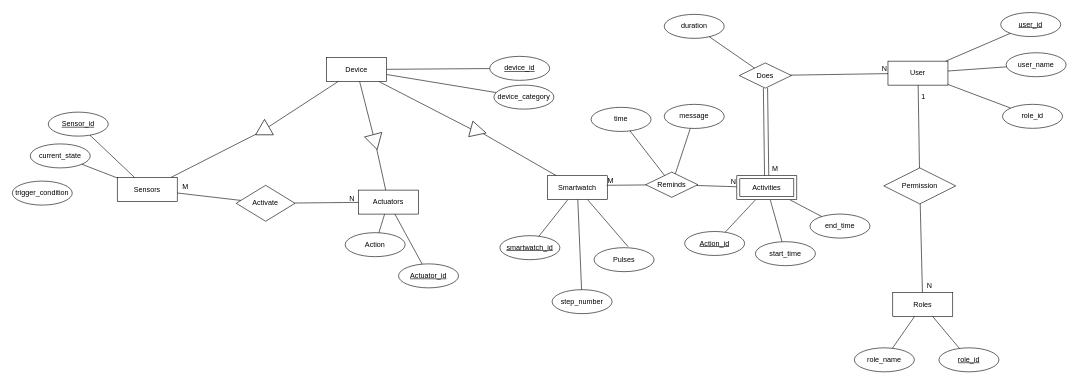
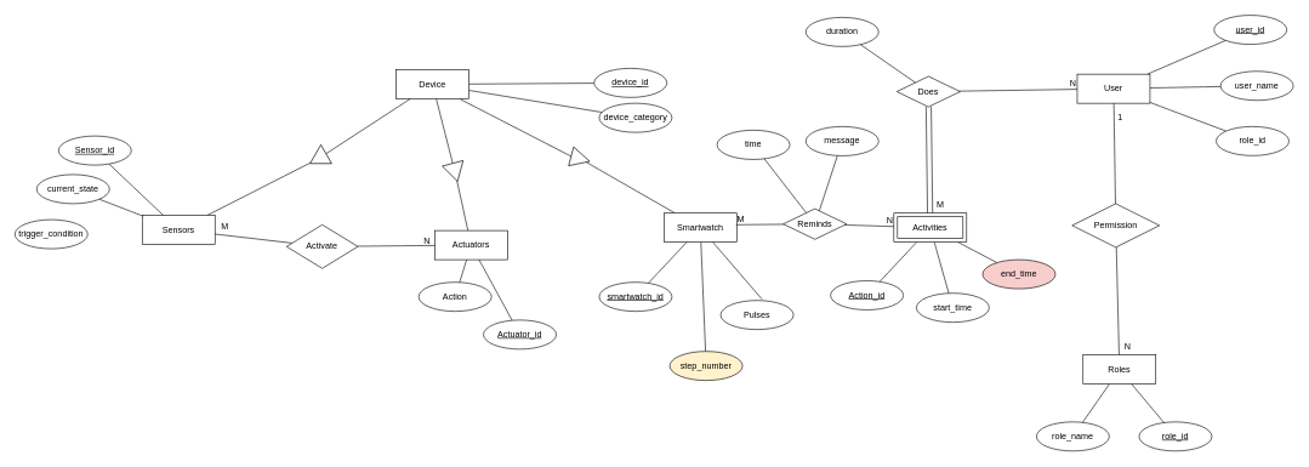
  <mxCell id="0" />
  <mxCell id="1" parent="0" />
  <mxCell id="2" value="" style="endArrow=none;html=1;rounded=0;fontSize=12;startSize=8;endSize=8;curved=1;" edge="1" parent="1" source="6" target="5"><mxGeometry relative="1" as="geometry"><mxPoint x="668" y="181" as="sourcePoint" /><mxPoint x="777" y="155" as="targetPoint" /><Array as="points" /></mxGeometry></mxCell>
  <mxCell id="3" value="" style="endArrow=none;html=1;rounded=0;fontSize=12;startSize=8;endSize=8;curved=1;" edge="1" parent="1" source="6" target="4"><mxGeometry relative="1" as="geometry"><mxPoint x="668" y="211" as="sourcePoint" /><mxPoint x="740" y="239" as="targetPoint" /><Array as="points" /></mxGeometry></mxCell>
  <mxCell id="4" value="device_category" style="ellipse;whiteSpace=wrap;html=1;align=center;" vertex="1" parent="1"><mxGeometry x="823" width="100" height="40" as="geometry" y="141" /></mxCell>
  <mxCell id="5" value="&lt;span style=&quot;text-decoration: none;&quot;&gt;device_id&lt;/span&gt;" style="ellipse;whiteSpace=wrap;html=1;align=center;fontStyle=4;" vertex="1" parent="1"><mxGeometry x="816" y="93" width="100" height="40" as="geometry" /></mxCell>
  <mxCell id="6" value="Device" style="whiteSpace=wrap;html=1;align=center;" vertex="1" parent="1"><mxGeometry x="544" y="95" width="100" height="40" as="geometry" /></mxCell>
  <mxCell id="7" value="" style="endArrow=none;html=1;rounded=0;fontSize=12;startSize=8;endSize=8;curved=1;" edge="1" parent="1" source="33" target="10"><mxGeometry relative="1" as="geometry"><mxPoint x="576" y="216" as="sourcePoint" /><mxPoint x="397" y="326" as="targetPoint" /></mxGeometry></mxCell>
  <mxCell id="8" value="" style="endArrow=none;html=1;rounded=0;fontSize=12;startSize=8;endSize=8;curved=1;" edge="1" parent="1" source="35" target="11"><mxGeometry relative="1" as="geometry"><mxPoint x="612" y="211" as="sourcePoint" /><mxPoint x="610" y="468" as="targetPoint" /></mxGeometry></mxCell>
  <mxCell id="9" value="" style="endArrow=none;html=1;rounded=0;fontSize=12;startSize=8;endSize=8;curved=1;" edge="1" parent="1" source="36" target="17"><mxGeometry relative="1" as="geometry"><mxPoint x="646" y="216" as="sourcePoint" /><mxPoint x="744" y="446" as="targetPoint" /></mxGeometry></mxCell>
  <mxCell id="10" value="Sensors" style="whiteSpace=wrap;html=1;align=center;" vertex="1" parent="1"><mxGeometry x="195" y="295" width="100" height="40" as="geometry" /></mxCell>
  <mxCell id="11" value="Actuators" style="whiteSpace=wrap;html=1;align=center;" vertex="1" parent="1"><mxGeometry x="597" y="316" width="100" height="40" as="geometry" /></mxCell>
  <mxCell id="12" value="" style="endArrow=none;html=1;rounded=0;fontSize=12;startSize=8;endSize=8;curved=1;" edge="1" parent="1" source="10" target="16"><mxGeometry relative="1" as="geometry"><mxPoint x="324" y="372" as="sourcePoint" /><mxPoint x="282.3" y="348.48" as="targetPoint" /></mxGeometry></mxCell>
  <mxCell id="13" value="current_state" style="ellipse;whiteSpace=wrap;html=1;align=center;" vertex="1" parent="1"><mxGeometry x="50" y="239" width="100" height="40" as="geometry" /></mxCell>
  <mxCell id="14" value="" style="endArrow=none;html=1;rounded=0;fontSize=12;startSize=8;endSize=8;curved=1;" edge="1" parent="1" source="10" target="13"><mxGeometry relative="1" as="geometry"><mxPoint x="674" y="362" as="sourcePoint" /><mxPoint x="834" y="362" as="targetPoint" /></mxGeometry></mxCell>
  <mxCell id="15" value="trigger_condition" style="ellipse;whiteSpace=wrap;html=1;align=center;" vertex="1" parent="1"><mxGeometry x="20" y="301" width="100" height="40" as="geometry" /></mxCell>
  <mxCell id="16" value="&lt;span style=&quot;text-decoration: none;&quot;&gt;Sensor_id&lt;/span&gt;" style="ellipse;whiteSpace=wrap;html=1;align=center;fontStyle=4;" vertex="1" parent="1"><mxGeometry x="80" y="186" width="100" height="40" as="geometry" /></mxCell>
  <mxCell id="17" value="Smartwatch" style="whiteSpace=wrap;html=1;align=center;" vertex="1" parent="1"><mxGeometry x="912" y="292" width="100" height="40" as="geometry" /></mxCell>
  <mxCell id="18" value="" style="endArrow=none;html=1;rounded=0;fontSize=12;startSize=8;endSize=8;curved=1;" edge="1" parent="1" source="17" target="21"><mxGeometry relative="1" as="geometry"><mxPoint x="702" y="603" as="sourcePoint" /><mxPoint x="651" y="580" as="targetPoint" /></mxGeometry></mxCell>
  <mxCell id="19" value="Pulses" style="ellipse;whiteSpace=wrap;html=1;align=center;" vertex="1" parent="1"><mxGeometry x="990" y="412" width="100" height="40" as="geometry" /></mxCell>
  <mxCell id="20" value="" style="endArrow=none;html=1;rounded=0;fontSize=12;startSize=8;endSize=8;curved=1;entryX=0.567;entryY=-0.042;entryDx=0;entryDy=0;entryPerimeter=0;" edge="1" parent="1" source="17" target="19"><mxGeometry relative="1" as="geometry"><mxPoint x="1052" y="593" as="sourcePoint" /><mxPoint x="1212" y="593" as="targetPoint" /></mxGeometry></mxCell>
- <mxCell id="21" value="step_number" style="ellipse;whiteSpace=wrap;html=1;align=center;" vertex="1" parent="1"><mxGeometry x="920" y="482" width="100" height="40" as="geometry" /></mxCell>
+ <mxCell id="21" value="step_number" style="ellipse;whiteSpace=wrap;html=1;align=center;fillColor=#fff2cc;" vertex="1" parent="1"><mxGeometry x="920" y="482" width="100" height="40" as="geometry" /></mxCell>
  <mxCell id="22" value="" style="endArrow=none;html=1;rounded=0;fontSize=12;startSize=8;endSize=8;curved=1;" edge="1" parent="1" source="26" target="11"><mxGeometry relative="1" as="geometry"><mxPoint x="537" y="327" as="sourcePoint" /><mxPoint x="571" y="316" as="targetPoint" /></mxGeometry></mxCell>
  <mxCell id="23" value="N" style="resizable=0;html=1;whiteSpace=wrap;align=right;verticalAlign=bottom;" connectable="0" vertex="1" parent="22"><mxGeometry x="1" relative="1" as="geometry"><mxPoint x="-5" y="2" as="offset" /></mxGeometry></mxCell>
  <mxCell id="24" value="" style="endArrow=none;html=1;rounded=0;fontSize=12;startSize=8;endSize=8;curved=1;" edge="1" parent="1" source="10" target="26"><mxGeometry relative="1" as="geometry"><mxPoint x="391" y="312" as="sourcePoint" /><mxPoint x="559" y="328" as="targetPoint" /></mxGeometry></mxCell>
  <mxCell id="25" value="M" style="resizable=0;html=1;whiteSpace=wrap;align=left;verticalAlign=bottom;" connectable="0" vertex="1" parent="24"><mxGeometry x="-1" relative="1" as="geometry"><mxPoint x="7" y="-2" as="offset" /></mxGeometry></mxCell>
  <mxCell id="26" value="Activate" style="shape=rhombus;perimeter=rhombusPerimeter;whiteSpace=wrap;html=1;align=center;" vertex="1" parent="1"><mxGeometry x="393.38" y="308" width="98" height="60" as="geometry" /></mxCell>
  <mxCell id="27" value="&lt;span style=&quot;text-decoration: underline;&quot;&gt;Actuator_id&lt;/span&gt;" style="ellipse;whiteSpace=wrap;html=1;align=center;" vertex="1" parent="1"><mxGeometry x="664" y="439" width="100" height="40" as="geometry" /></mxCell>
  <mxCell id="28" value="Action" style="ellipse;whiteSpace=wrap;html=1;align=center;" vertex="1" parent="1"><mxGeometry x="575" y="387" width="100" height="40" as="geometry" /></mxCell>
  <mxCell id="29" value="" style="endArrow=none;html=1;rounded=0;fontSize=12;startSize=8;endSize=8;curved=1;" edge="1" parent="1" source="11" target="27"><mxGeometry relative="1" as="geometry"><mxPoint x="668" y="359" as="sourcePoint" /><mxPoint x="718" y="411" as="targetPoint" /></mxGeometry></mxCell>
  <mxCell id="30" style="edgeStyle=none;curved=1;rounded=0;orthogonalLoop=1;jettySize=auto;html=1;exitX=0.5;exitY=1;exitDx=0;exitDy=0;fontSize=12;startSize=8;endSize=8;" edge="1" parent="1" source="28" target="28"><mxGeometry relative="1" as="geometry" /></mxCell>
  <mxCell id="31" value="" style="endArrow=none;html=1;rounded=0;fontSize=12;startSize=8;endSize=8;curved=1;" edge="1" parent="1" source="11" target="28"><mxGeometry relative="1" as="geometry"><mxPoint x="536" y="375" as="sourcePoint" /><mxPoint x="612" y="407" as="targetPoint" /></mxGeometry></mxCell>
  <mxCell id="32" value="" style="endArrow=none;html=1;rounded=0;fontSize=12;startSize=8;endSize=8;curved=1;" edge="1" parent="1" source="6" target="33"><mxGeometry relative="1" as="geometry"><mxPoint x="567" y="192" as="sourcePoint" /><mxPoint x="295" y="296" as="targetPoint" /></mxGeometry></mxCell>
  <mxCell id="33" value="" style="triangle;whiteSpace=wrap;html=1;rotation=-210;" vertex="1" parent="1"><mxGeometry x="424" y="202.57" width="25.63" height="29.63" as="geometry" /></mxCell>
  <mxCell id="34" value="" style="endArrow=none;html=1;rounded=0;fontSize=12;startSize=8;endSize=8;curved=1;entryX=0;entryY=0.5;entryDx=0;entryDy=0;" edge="1" parent="1" source="6" target="35"><mxGeometry relative="1" as="geometry"><mxPoint x="612" y="217" as="sourcePoint" /><mxPoint x="654" y="317" as="targetPoint" /></mxGeometry></mxCell>
  <mxCell id="35" value="" style="triangle;whiteSpace=wrap;html=1;rotation=75;" vertex="1" parent="1"><mxGeometry x="612.19" y="221.17" width="25.63" height="29.63" as="geometry" /></mxCell>
  <mxCell id="36" value="" style="triangle;whiteSpace=wrap;html=1;rotation=15;" vertex="1" parent="1"><mxGeometry x="784" y="204" width="26.43" height="26.77" as="geometry" /></mxCell>
  <mxCell id="37" style="edgeStyle=none;curved=1;rounded=0;orthogonalLoop=1;jettySize=auto;html=1;exitX=0;exitY=0.25;exitDx=0;exitDy=0;fontSize=12;startSize=8;endSize=8;" edge="1" parent="1" source="36" target="36"><mxGeometry relative="1" as="geometry" /></mxCell>
  <mxCell id="38" value="" style="endArrow=none;html=1;rounded=0;fontSize=12;startSize=8;endSize=8;curved=1;entryX=0;entryY=0.5;entryDx=0;entryDy=0;exitX=0.882;exitY=1.013;exitDx=0;exitDy=0;exitPerimeter=0;" edge="1" parent="1" source="6" target="36"><mxGeometry relative="1" as="geometry"><mxPoint x="720" y="205" as="sourcePoint" /><mxPoint x="857" y="208" as="targetPoint" /><Array as="points" /></mxGeometry></mxCell>
  <mxCell id="39" value="" style="endArrow=none;html=1;rounded=0;fontSize=12;startSize=8;endSize=8;curved=1;" edge="1" parent="1" source="43" target="64"><mxGeometry relative="1" as="geometry"><mxPoint x="1020" y="311.71" as="sourcePoint" /><mxPoint x="1226.4" y="298.84" as="targetPoint" /></mxGeometry></mxCell>
  <mxCell id="40" value="N" style="resizable=0;html=1;whiteSpace=wrap;align=right;verticalAlign=bottom;" connectable="0" vertex="1" parent="39"><mxGeometry x="1" relative="1" as="geometry" /></mxCell>
  <mxCell id="41" value="" style="endArrow=none;html=1;rounded=0;fontSize=12;startSize=8;endSize=8;curved=1;exitX=0.991;exitY=0.4;exitDx=0;exitDy=0;exitPerimeter=0;" edge="1" parent="1" source="17" target="43"><mxGeometry relative="1" as="geometry"><mxPoint x="1019" y="308" as="sourcePoint" /><mxPoint x="1218" y="311" as="targetPoint" /></mxGeometry></mxCell>
  <mxCell id="42" value="M" style="resizable=0;html=1;whiteSpace=wrap;align=left;verticalAlign=bottom;" connectable="0" vertex="1" parent="41"><mxGeometry x="-1" relative="1" as="geometry" /></mxCell>
  <mxCell id="43" value="Reminds" style="shape=rhombus;perimeter=rhombusPerimeter;whiteSpace=wrap;html=1;align=center;" vertex="1" parent="1"><mxGeometry x="1076" y="286" width="87" height="42" as="geometry" /></mxCell>
  <mxCell id="44" value="" style="endArrow=none;html=1;rounded=0;fontSize=12;startSize=8;endSize=8;curved=1;" edge="1" parent="1" source="64" target="45"><mxGeometry relative="1" as="geometry"><mxPoint x="1258.909" y="323" as="sourcePoint" /><mxPoint x="1224" y="394" as="targetPoint" /></mxGeometry></mxCell>
  <mxCell id="45" value="Action_id" style="ellipse;whiteSpace=wrap;html=1;align=center;fontStyle=4;" vertex="1" parent="1"><mxGeometry x="1141" y="385" width="100" height="40" as="geometry" /></mxCell>
  <mxCell id="46" value="" style="endArrow=none;html=1;rounded=0;fontSize=12;startSize=8;endSize=8;curved=1;" edge="1" parent="1" source="64" target="47"><mxGeometry relative="1" as="geometry"><mxPoint x="1281.147" y="323" as="sourcePoint" /><mxPoint x="1383" y="378" as="targetPoint" /></mxGeometry></mxCell>
  <mxCell id="47" value="start_time" style="ellipse;whiteSpace=wrap;html=1;align=center;" vertex="1" parent="1"><mxGeometry x="1259" y="402" width="100" height="40" as="geometry" /></mxCell>
  <mxCell id="48" value="" style="endArrow=none;html=1;rounded=0;fontSize=12;startSize=8;endSize=8;curved=1;" edge="1" parent="1" target="49" source="64"><mxGeometry relative="1" as="geometry"><mxPoint x="1309.65" y="323" as="sourcePoint" /><mxPoint x="1434" y="345" as="targetPoint" /></mxGeometry></mxCell>
- <mxCell id="49" value="end_time" style="ellipse;whiteSpace=wrap;html=1;align=center;" vertex="1" parent="1"><mxGeometry x="1350" y="356" width="100" height="40" as="geometry" /></mxCell>
+ <mxCell id="49" value="end_time" style="ellipse;whiteSpace=wrap;html=1;align=center;fillColor=#f8cecc;" vertex="1" parent="1"><mxGeometry x="1350" y="356" width="100" height="40" as="geometry" /></mxCell>
  <mxCell id="50" value="User" style="whiteSpace=wrap;html=1;align=center;" vertex="1" parent="1"><mxGeometry x="1480" y="101" width="100" height="40" as="geometry" /></mxCell>
  <mxCell id="51" value="&lt;span style=&quot;text-decoration: underline;&quot;&gt;user_id&lt;/span&gt;" style="ellipse;whiteSpace=wrap;html=1;align=center;" vertex="1" parent="1"><mxGeometry x="1668" y="20" width="100" height="40" as="geometry" /></mxCell>
  <mxCell id="52" value="" style="endArrow=none;html=1;rounded=0;fontSize=12;startSize=8;endSize=8;curved=1;" edge="1" parent="1" source="50" target="51"><mxGeometry relative="1" as="geometry"><mxPoint x="1253" y="79" as="sourcePoint" /><mxPoint x="1273" y="151" as="targetPoint" /></mxGeometry></mxCell>
  <mxCell id="53" value="" style="endArrow=none;html=1;rounded=0;fontSize=12;startSize=8;endSize=8;curved=1;" edge="1" parent="1" source="50" target="54"><mxGeometry relative="1" as="geometry"><mxPoint x="1234" y="53" as="sourcePoint" /><mxPoint x="1290" y="-27" as="targetPoint" /></mxGeometry></mxCell>
  <mxCell id="54" value="role_id" style="ellipse;whiteSpace=wrap;html=1;align=center;" vertex="1" parent="1"><mxGeometry x="1671" y="173" width="100" height="40" as="geometry" /></mxCell>
  <mxCell id="55" value="" style="endArrow=none;html=1;rounded=0;fontSize=12;startSize=8;endSize=8;curved=1;" edge="1" parent="1" target="56" source="50"><mxGeometry relative="1" as="geometry"><mxPoint x="1301" y="128.417" as="sourcePoint" /><mxPoint x="1384.55" y="109" as="targetPoint" /></mxGeometry></mxCell>
- <mxCell id="56" value="user_name" style="ellipse;whiteSpace=wrap;html=1;align=center;" vertex="1" parent="1"><mxGeometry x="1677" y="87" width="100" height="40" as="geometry" /></mxCell>
+ <mxCell id="56" value="user_name" style="ellipse;whiteSpace=wrap;html=1;align=center;" vertex="1" parent="1"><mxGeometry x="1677" y="97" width="100" height="40" as="geometry" /></mxCell>
  <mxCell id="57" value="" style="shape=link;html=1;rounded=0;fontSize=12;startSize=8;endSize=8;curved=1;width=-7;" edge="1" parent="1" source="61"><mxGeometry relative="1" as="geometry"><mxPoint x="1133" y="81" as="sourcePoint" /><mxPoint x="1277" y="114" as="targetPoint" /></mxGeometry></mxCell>
  <mxCell id="58" value="" style="resizable=0;html=1;whiteSpace=wrap;align=right;verticalAlign=bottom;" connectable="0" vertex="1" parent="57"><mxGeometry x="1" relative="1" as="geometry" /></mxCell>
  <mxCell id="59" value="" style="shape=link;html=1;rounded=0;fontSize=12;startSize=8;endSize=8;curved=1;width=-7;" edge="1" parent="1" source="64" target="61"><mxGeometry relative="1" as="geometry"><mxPoint x="1275.5" y="283" as="sourcePoint" /><mxPoint x="1277" y="114" as="targetPoint" /></mxGeometry></mxCell>
  <mxCell id="60" value="M" style="resizable=0;html=1;whiteSpace=wrap;align=left;verticalAlign=bottom;" connectable="0" vertex="1" parent="59"><mxGeometry x="-1" relative="1" as="geometry"><mxPoint x="7" y="-3" as="offset" /></mxGeometry></mxCell>
  <mxCell id="61" value="Does" style="shape=rhombus;perimeter=rhombusPerimeter;whiteSpace=wrap;html=1;align=center;" vertex="1" parent="1"><mxGeometry x="1232" y="104" width="87" height="42" as="geometry" /></mxCell>
  <mxCell id="62" value="" style="endArrow=none;html=1;rounded=0;fontSize=12;startSize=8;endSize=8;curved=1;" edge="1" parent="1" source="61" target="50"><mxGeometry relative="1" as="geometry"><mxPoint x="1362" y="152" as="sourcePoint" /><mxPoint x="1522" y="152" as="targetPoint" /></mxGeometry></mxCell>
  <mxCell id="63" value="N" style="resizable=0;html=1;whiteSpace=wrap;align=right;verticalAlign=bottom;" connectable="0" vertex="1" parent="62"><mxGeometry x="1" relative="1" as="geometry" /></mxCell>
  <mxCell id="64" value="Activities" style="shape=ext;margin=3;double=1;whiteSpace=wrap;html=1;align=center;" vertex="1" parent="1"><mxGeometry x="1228" y="292" width="100" height="40" as="geometry" /></mxCell>
  <mxCell id="65" value="duration" style="ellipse;whiteSpace=wrap;html=1;align=center;" vertex="1" parent="1"><mxGeometry x="1107" y="23" width="100" height="40" as="geometry" /></mxCell>
  <mxCell id="66" value="" style="endArrow=none;html=1;rounded=0;fontSize=12;startSize=8;endSize=8;curved=1;" edge="1" parent="1" source="65" target="61"><mxGeometry relative="1" as="geometry"><mxPoint x="1178" y="88" as="sourcePoint" /><mxPoint x="1522" y="152" as="targetPoint" /></mxGeometry></mxCell>
  <mxCell id="67" value="" style="endArrow=none;html=1;rounded=0;fontSize=12;startSize=8;endSize=8;curved=1;" edge="1" parent="1" source="78" target="69"><mxGeometry relative="1" as="geometry"><mxPoint x="1537" y="178" as="sourcePoint" /><mxPoint x="1530" y="305" as="targetPoint" /></mxGeometry></mxCell>
  <mxCell id="68" value="N" style="resizable=0;html=1;whiteSpace=wrap;align=right;verticalAlign=bottom;" connectable="0" vertex="1" parent="67"><mxGeometry x="1" relative="1" as="geometry"><mxPoint x="18" y="-4" as="offset" /></mxGeometry></mxCell>
  <mxCell id="69" value="Roles" style="whiteSpace=wrap;html=1;align=center;" vertex="1" parent="1"><mxGeometry x="1488" y="487" width="100" height="40" as="geometry" /></mxCell>
  <mxCell id="70" value="&lt;span style=&quot;text-decoration: underline;&quot;&gt;role_id&lt;/span&gt;" style="ellipse;whiteSpace=wrap;html=1;align=center;" vertex="1" parent="1"><mxGeometry x="1565" y="579" width="100" height="40" as="geometry" /></mxCell>
  <mxCell id="71" value="" style="endArrow=none;html=1;rounded=0;fontSize=12;startSize=8;endSize=8;curved=1;" edge="1" parent="1" source="70" target="69"><mxGeometry relative="1" as="geometry"><mxPoint x="1606" y="367" as="sourcePoint" /><mxPoint x="1766" y="367" as="targetPoint" /></mxGeometry></mxCell>
- <mxCell id="72" value="smartwatch_id" style="ellipse;whiteSpace=wrap;html=1;align=center;fontStyle=4;" vertex="1" parent="1"><mxGeometry x="833" y="392" width="100" height="40" as="geometry" /></mxCell>
+ <mxCell id="72" value="smartwatch_id" style="ellipse;whiteSpace=wrap;html=1;align=center;fontStyle=4;" vertex="1" parent="1"><mxGeometry x="823" y="387" width="100" height="40" as="geometry" /></mxCell>
  <mxCell id="73" value="" style="endArrow=none;html=1;rounded=0;fontSize=12;startSize=8;endSize=8;curved=1;" edge="1" parent="1" source="17" target="72"><mxGeometry relative="1" as="geometry"><mxPoint x="973" y="342" as="sourcePoint" /><mxPoint x="979" y="492" as="targetPoint" /></mxGeometry></mxCell>
  <mxCell id="74" value="role_name" style="ellipse;whiteSpace=wrap;html=1;align=center;" vertex="1" parent="1"><mxGeometry x="1424" y="579" width="100" height="40" as="geometry" /></mxCell>
  <mxCell id="75" value="" style="endArrow=none;html=1;rounded=0;fontSize=12;startSize=8;endSize=8;curved=1;" edge="1" parent="1" source="74" target="69"><mxGeometry relative="1" as="geometry"><mxPoint x="1540" y="554" as="sourcePoint" /><mxPoint x="1496" y="501" as="targetPoint" /></mxGeometry></mxCell>
  <mxCell id="76" value="" style="endArrow=none;html=1;rounded=0;fontSize=12;startSize=8;endSize=8;curved=1;" edge="1" parent="1" source="50" target="78"><mxGeometry relative="1" as="geometry"><mxPoint x="1530" as="sourcePoint" y="141" /><mxPoint x="1538" y="487" as="targetPoint" /></mxGeometry></mxCell>
  <mxCell id="77" value="1" style="resizable=0;html=1;whiteSpace=wrap;align=left;verticalAlign=bottom;" connectable="0" vertex="1" parent="76"><mxGeometry x="-1" relative="1" as="geometry"><mxPoint x="4" y="27" as="offset" /></mxGeometry></mxCell>
  <mxCell id="78" value="Permission" style="shape=rhombus;perimeter=rhombusPerimeter;whiteSpace=wrap;html=1;align=center;" vertex="1" parent="1"><mxGeometry x="1473" y="279" width="120" height="60" as="geometry" /></mxCell>
  <mxCell id="79" value="" style="endArrow=none;html=1;rounded=0;fontSize=12;startSize=8;endSize=8;curved=1;" edge="1" parent="1" source="43" target="80"><mxGeometry relative="1" as="geometry"><mxPoint x="1083" y="239" as="sourcePoint" /><mxPoint x="1042" y="214" as="targetPoint" /></mxGeometry></mxCell>
  <mxCell id="80" value="time" style="ellipse;whiteSpace=wrap;html=1;align=center;" vertex="1" parent="1"><mxGeometry x="985" y="178" width="100" height="40.23" as="geometry" /></mxCell>
  <mxCell id="81" value="" style="endArrow=none;html=1;rounded=0;fontSize=12;startSize=8;endSize=8;curved=1;" edge="1" parent="1" target="82" source="43"><mxGeometry relative="1" as="geometry"><mxPoint x="1221" y="274.23" as="sourcePoint" /><mxPoint x="1156" y="196.23" as="targetPoint" /></mxGeometry></mxCell>
  <mxCell id="82" value="message" style="ellipse;whiteSpace=wrap;html=1;align=center;" vertex="1" parent="1"><mxGeometry x="1107" y="173" width="100" height="40.23" as="geometry" /></mxCell>
